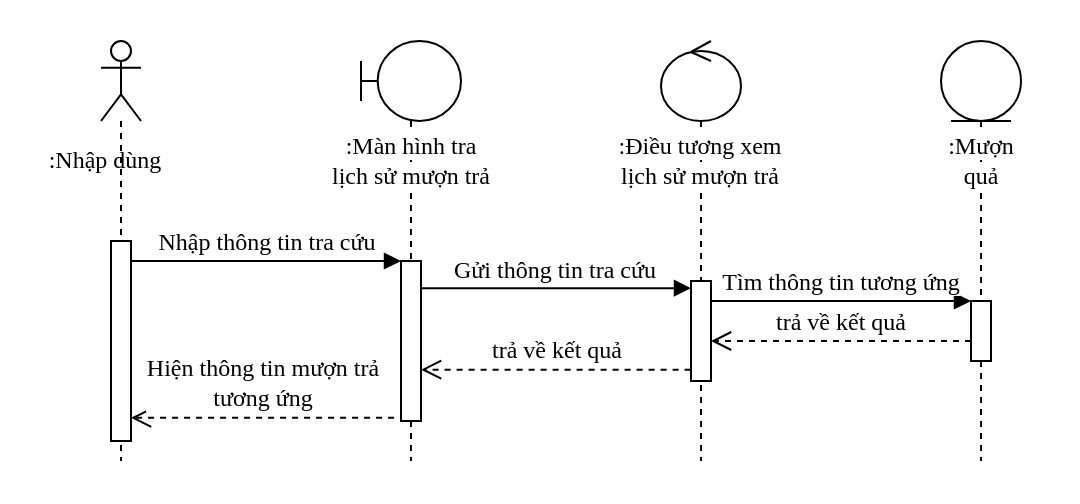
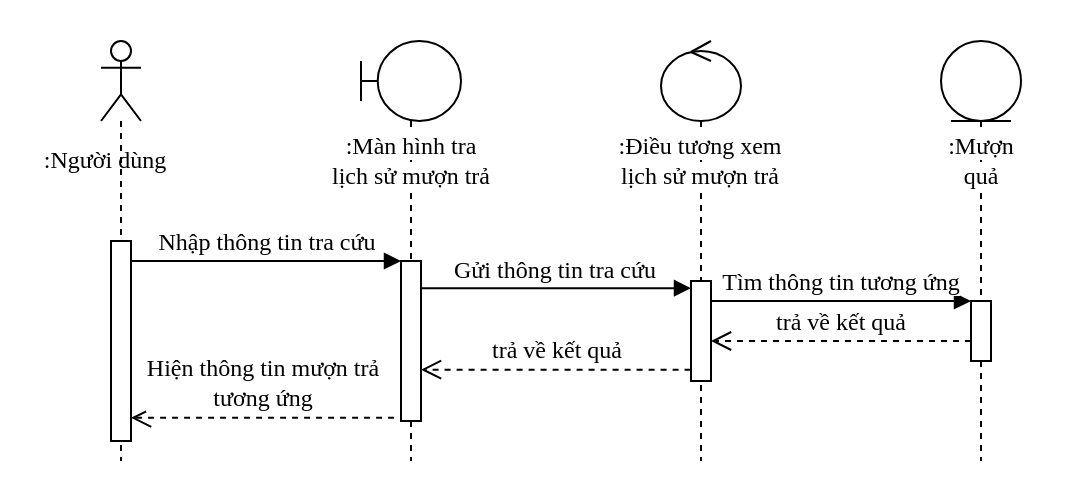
  <mxCell id="0" />
  <mxCell id="1" parent="0" />
  <mxCell id="2" value="" style="shape=umlLifeline;participant=umlActor;perimeter=lifelinePerimeter;whiteSpace=wrap;html=1;container=1;collapsible=0;recursiveResize=0;verticalAlign=top;spacingTop=36;labelBackgroundColor=#ffffff;outlineConnect=0;fontFamily=Times New Roman;fontSize=11;" parent="1" vertex="1"><mxGeometry x="50" y="20" width="20" height="210" as="geometry" /></mxCell>
  <mxCell id="3" value="" style="html=1;points=[];perimeter=orthogonalPerimeter;fontFamily=Times New Roman;fontSize=12;" parent="2" vertex="1"><mxGeometry x="5" y="100" width="10" height="100" as="geometry" /></mxCell>
  <mxCell id="4" value="" style="shape=umlLifeline;participant=umlBoundary;perimeter=lifelinePerimeter;whiteSpace=wrap;html=1;container=1;collapsible=0;recursiveResize=0;verticalAlign=top;spacingTop=36;labelBackgroundColor=#ffffff;outlineConnect=0;fontFamily=Times New Roman;fontSize=12;" parent="1" vertex="1"><mxGeometry x="180" y="20" width="50" height="210" as="geometry" /></mxCell>
  <mxCell id="5" value="" style="html=1;points=[];perimeter=orthogonalPerimeter;fontFamily=Times New Roman;fontSize=12;" parent="4" vertex="1"><mxGeometry x="20" y="110" width="10" height="80" as="geometry" /></mxCell>
  <mxCell id="6" value="" style="shape=umlLifeline;participant=umlControl;perimeter=lifelinePerimeter;whiteSpace=wrap;html=1;container=1;collapsible=0;recursiveResize=0;verticalAlign=top;spacingTop=36;labelBackgroundColor=#ffffff;outlineConnect=0;fontFamily=Times New Roman;fontSize=12;" parent="1" vertex="1"><mxGeometry x="330" y="20" width="40" height="210" as="geometry" /></mxCell>
  <mxCell id="7" value="" style="shape=umlLifeline;participant=umlEntity;perimeter=lifelinePerimeter;whiteSpace=wrap;html=1;container=1;collapsible=0;recursiveResize=0;verticalAlign=top;spacingTop=36;labelBackgroundColor=#ffffff;outlineConnect=0;fontFamily=Times New Roman;fontSize=12;" parent="1" vertex="1"><mxGeometry x="470" y="20" width="40" height="210" as="geometry" /></mxCell>
  <mxCell id="8" value="" style="html=1;points=[];perimeter=orthogonalPerimeter;fontFamily=Times New Roman;fontSize=12;" parent="7" vertex="1"><mxGeometry x="15" y="130" width="10" height="30" as="geometry" /></mxCell>
  <mxCell id="9" value="Nhập thông tin tra cứu" style="html=1;verticalAlign=bottom;endArrow=block;fontFamily=Times New Roman;fontSize=12;" parent="1" source="3" target="5" edge="1"><mxGeometry width="80" relative="1" as="geometry"><mxPoint x="80" y="120" as="sourcePoint" /><mxPoint x="170" y="140" as="targetPoint" /><Array as="points"><mxPoint x="100" y="130" /></Array></mxGeometry></mxCell>
  <mxCell id="10" value="Gửi thông tin tra cứu" style="html=1;verticalAlign=bottom;endArrow=block;fontFamily=Times New Roman;fontSize=12;exitX=1.034;exitY=0.17;exitDx=0;exitDy=0;exitPerimeter=0;" parent="1" source="5" target="12" edge="1"><mxGeometry width="80" relative="1" as="geometry"><mxPoint x="210" y="150" as="sourcePoint" /><mxPoint x="354.69" y="150" as="targetPoint" /><Array as="points" /></mxGeometry></mxCell>
  <mxCell id="11" value="Tìm thông tin tương ứng" style="html=1;verticalAlign=bottom;endArrow=block;fontFamily=Times New Roman;fontSize=12;" parent="1" source="12" target="8" edge="1"><mxGeometry width="80" relative="1" as="geometry"><mxPoint x="350" y="150.24" as="sourcePoint" /><mxPoint x="480" y="150" as="targetPoint" /><Array as="points"><mxPoint x="390.09" y="150" /><mxPoint x="450.09" y="150" /></Array></mxGeometry></mxCell>
  <mxCell id="12" value="" style="html=1;points=[];perimeter=orthogonalPerimeter;fontFamily=Times New Roman;fontSize=12;" parent="1" vertex="1"><mxGeometry x="345" y="140" width="10" height="50" as="geometry" /></mxCell>
  <mxCell id="13" value="trả về kết quả" style="html=1;verticalAlign=bottom;endArrow=open;dashed=1;endSize=8;fontFamily=Times New Roman;fontSize=12;" parent="1" source="8" target="12" edge="1"><mxGeometry relative="1" as="geometry"><mxPoint x="470" y="190" as="sourcePoint" /><mxPoint x="390" y="190" as="targetPoint" /><Array as="points"><mxPoint x="440" y="170" /></Array></mxGeometry></mxCell>
  <mxCell id="14" value="trả về kết quả" style="html=1;verticalAlign=bottom;endArrow=open;dashed=1;endSize=8;fontFamily=Times New Roman;fontSize=12;exitX=-0.02;exitY=0.887;exitDx=0;exitDy=0;exitPerimeter=0;" parent="1" source="12" target="5" edge="1"><mxGeometry relative="1" as="geometry"><mxPoint x="339.27" y="200" as="sourcePoint" /><mxPoint x="210" y="198" as="targetPoint" /></mxGeometry></mxCell>
- <mxCell id="15" value=":Nhập dùng" style="text;html=1;strokeColor=none;fillColor=none;align=center;verticalAlign=middle;whiteSpace=wrap;rounded=0;fontSize=12;fontFamily=Times New Roman;" parent="1" vertex="1"><mxGeometry x="20" y="70" width="65" height="20" as="geometry" /></mxCell>
+ <mxCell id="15" value=":Người dùng" style="text;html=1;strokeColor=none;fillColor=none;align=center;verticalAlign=middle;whiteSpace=wrap;rounded=0;fontSize=12;fontFamily=Times New Roman;" parent="1" vertex="1"><mxGeometry x="20" y="70" width="65" height="20" as="geometry" /></mxCell>
  <mxCell id="16" value="&lt;span style=&quot;background-color: rgb(255 , 255 , 255)&quot;&gt;:Màn hình tra lịch sử mượn trả&lt;/span&gt;" style="text;html=1;strokeColor=none;fillColor=none;align=center;verticalAlign=middle;whiteSpace=wrap;rounded=0;fontFamily=Times New Roman;fontSize=12;" parent="1" vertex="1"><mxGeometry x="163.75" y="70" width="82.5" height="20" as="geometry" /></mxCell>
  <mxCell id="17" value="&lt;span style=&quot;background-color: rgb(255 , 255 , 255)&quot;&gt;:Điều tương&amp;nbsp;&lt;/span&gt;&lt;span style=&quot;background-color: rgb(255 , 255 , 255)&quot;&gt;xem lịch sử mượn trả&lt;/span&gt;" style="text;html=1;strokeColor=none;fillColor=none;align=center;verticalAlign=middle;whiteSpace=wrap;rounded=0;fontFamily=Times New Roman;fontSize=12;" parent="1" vertex="1"><mxGeometry x="305" y="70" width="90" height="20" as="geometry" /></mxCell>
  <mxCell id="18" value="&lt;span style=&quot;background-color: rgb(255 , 255 , 255)&quot;&gt;:Mượn quả&lt;/span&gt;" style="text;html=1;strokeColor=none;fillColor=none;align=center;verticalAlign=middle;whiteSpace=wrap;rounded=0;fontFamily=Times New Roman;fontSize=12;" parent="1" vertex="1"><mxGeometry x="462.5" y="70" width="55" height="20" as="geometry" /></mxCell>
  <mxCell id="19" value="Hiện thông tin mượn trả&lt;br&gt;tương ứng" style="html=1;verticalAlign=bottom;endArrow=open;dashed=1;endSize=8;fontFamily=Times New Roman;fontSize=12;exitX=-0.345;exitY=0.98;exitDx=0;exitDy=0;exitPerimeter=0;" edge="1" parent="1" source="5" target="3"><mxGeometry relative="1" as="geometry"><mxPoint x="195" y="194" as="sourcePoint" /><mxPoint x="60" y="194.35" as="targetPoint" /></mxGeometry></mxCell>
